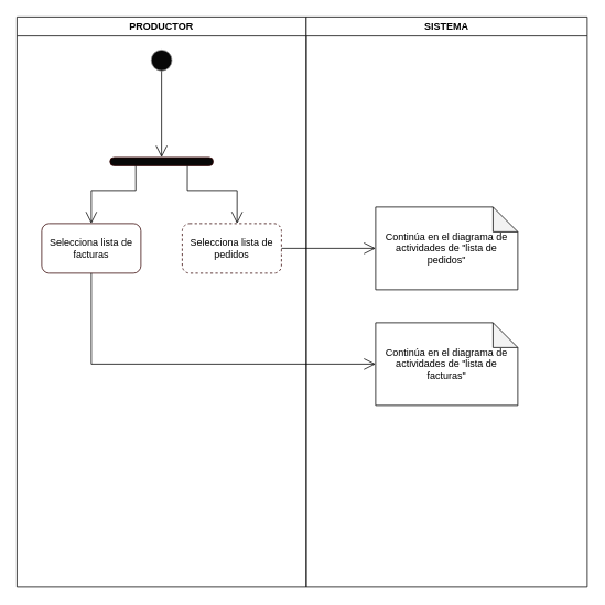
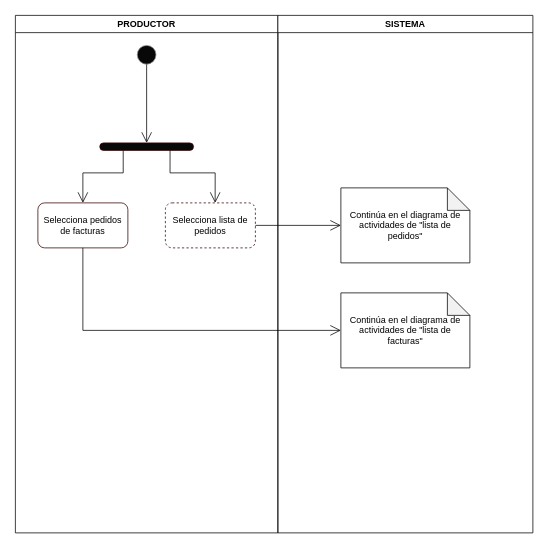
  <mxCell id="0" />
  <mxCell id="1" parent="0" />
  <mxCell id="2" value="PRODUCTOR" style="swimlane;gradientColor=none;" parent="1" vertex="1"><mxGeometry x="20" y="20" width="350" height="690" as="geometry" /></mxCell>
  <mxCell id="3" style="edgeStyle=orthogonalEdgeStyle;rounded=0;orthogonalLoop=1;jettySize=auto;html=1;entryX=0.5;entryY=0;entryDx=0;entryDy=0;endSize=12;endArrow=open;endFill=0;" parent="2" source="4" target="5" edge="1"><mxGeometry relative="1" as="geometry" /></mxCell>
  <mxCell id="4" value="" style="ellipse;whiteSpace=wrap;html=1;aspect=fixed;strokeColor=#919191;fillColor=#080808;gradientColor=none;" parent="2" vertex="1"><mxGeometry x="162.5" y="40" width="25" height="25" as="geometry" /></mxCell>
  <mxCell id="5" value="" style="rounded=1;whiteSpace=wrap;html=1;strokeColor=#330000;fillColor=#080808;gradientColor=none;arcSize=50;" parent="2" vertex="1"><mxGeometry x="112.5" y="170" width="125" height="10" as="geometry" /></mxCell>
  <mxCell id="6" style="edgeStyle=orthogonalEdgeStyle;rounded=0;orthogonalLoop=1;jettySize=auto;html=1;exitX=0.5;exitY=0;exitDx=0;exitDy=0;entryX=0.25;entryY=1;entryDx=0;entryDy=0;endArrow=none;endFill=0;endSize=12;startArrow=open;startFill=0;targetPerimeterSpacing=0;startSize=12;" parent="2" source="7" target="5" edge="1"><mxGeometry relative="1" as="geometry" /></mxCell>
- <mxCell id="7" value="Selecciona lista de facturas" style="rounded=1;whiteSpace=wrap;html=1;strokeColor=#330000;fillColor=#FFFFFF;gradientColor=none;" parent="2" vertex="1"><mxGeometry x="30" y="250" width="120" height="60" as="geometry" /></mxCell>
+ <mxCell id="7" value="Selecciona pedidos de facturas" style="rounded=1;whiteSpace=wrap;html=1;strokeColor=#330000;fillColor=#FFFFFF;gradientColor=none;" parent="2" vertex="1"><mxGeometry x="30" y="250" width="120" height="60" as="geometry" /></mxCell>
  <mxCell id="8" style="edgeStyle=orthogonalEdgeStyle;rounded=0;orthogonalLoop=1;jettySize=auto;html=1;exitX=0.553;exitY=0;exitDx=0;exitDy=0;endArrow=none;endFill=0;startArrow=open;startFill=0;sourcePerimeterSpacing=0;startSize=12;entryX=0.75;entryY=1;entryDx=0;entryDy=0;exitPerimeter=0;" parent="2" source="9" target="5" edge="1"><mxGeometry relative="1" as="geometry"><mxPoint x="240" y="190" as="targetPoint" /></mxGeometry></mxCell>
  <mxCell id="9" value="Selecciona lista de pedidos" style="rounded=1;whiteSpace=wrap;html=1;strokeColor=#330000;fillColor=#FFFFFF;gradientColor=none;dashed=1;" parent="2" vertex="1"><mxGeometry x="200" y="250" width="120" height="60" as="geometry" /></mxCell>
  <mxCell id="10" value="SISTEMA" style="swimlane;gradientColor=none;" parent="1" vertex="1"><mxGeometry x="370" y="20" width="340" height="690" as="geometry" /></mxCell>
  <mxCell id="11" value="Continúa en el diagrama de actividades de &quot;lista de pedidos&quot;" style="shape=note;whiteSpace=wrap;html=1;backgroundOutline=1;darkOpacity=0.05;" parent="10" vertex="1"><mxGeometry x="84" y="230" width="172" height="100" as="geometry" /></mxCell>
  <mxCell id="12" value="Continúa en el diagrama de actividades de &quot;lista de facturas&quot;" style="shape=note;whiteSpace=wrap;html=1;backgroundOutline=1;darkOpacity=0.05;" parent="10" vertex="1"><mxGeometry x="84" y="370" width="172" height="100" as="geometry" /></mxCell>
  <mxCell id="13" style="edgeStyle=orthogonalEdgeStyle;rounded=0;orthogonalLoop=1;jettySize=auto;html=1;startArrow=open;startFill=0;startSize=12;sourcePerimeterSpacing=0;endArrow=none;endFill=0;" parent="1" source="12" target="7" edge="1"><mxGeometry relative="1" as="geometry" /></mxCell>
  <mxCell id="14" style="edgeStyle=orthogonalEdgeStyle;rounded=0;orthogonalLoop=1;jettySize=auto;html=1;entryX=1;entryY=0.5;entryDx=0;entryDy=0;startArrow=open;startFill=0;startSize=12;sourcePerimeterSpacing=0;endArrow=none;endFill=0;" parent="1" source="11" target="9" edge="1"><mxGeometry relative="1" as="geometry"><mxPoint x="467.5" y="300" as="targetPoint" /><Array as="points" /></mxGeometry></mxCell>
